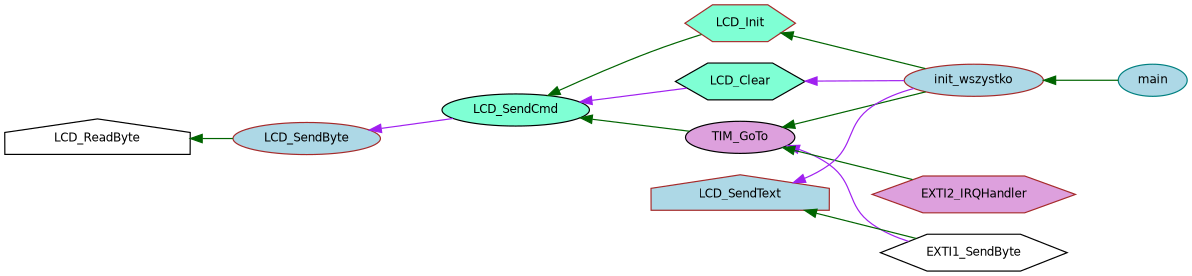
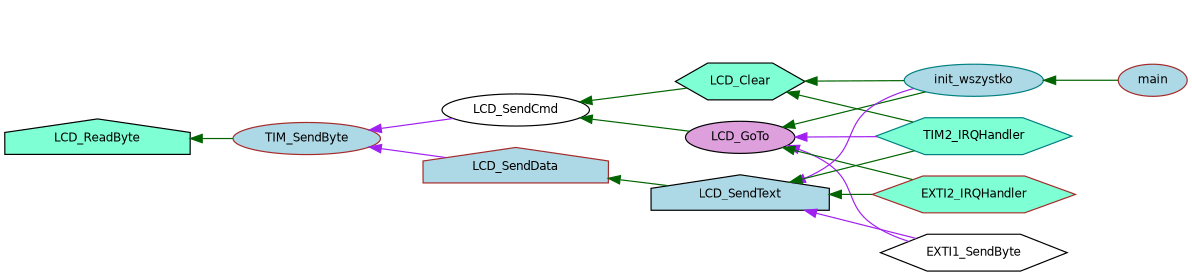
  digraph {
    rankdir=LR
    node [color=black fillcolor=lightblue fontname=Helvetica fontsize=10 shape=ellipse style=filled]
    edge [color=darkgreen dir=back fontname=Helvetica fontsize=10 labelfontname=Helvetica labelfontsize=10 style=solid]
-   n1 [fillcolor=white fontcolor=black height=0.2 label=LCD_ReadByte shape=house width=0.4]
-   n2 [color=brown height=0.2 label=LCD_SendByte width=0.4]
-   n3 [fillcolor=aquamarine height=0.2 label=LCD_SendCmd width=0.4]
+   n1 [fillcolor=aquamarine fontcolor=black height=0.2 label=LCD_ReadByte shape=house width=0.4]
+   n2 [color=brown height=0.2 label=TIM_SendByte width=0.4]
+   n3 [fillcolor=white height=0.2 label=LCD_SendCmd width=0.4]
+   n4 [color=brown height=0.2 label=LCD_SendData shape=house width=0.4]
    n5 [fillcolor=aquamarine height=0.2 label=LCD_Clear shape=hexagon width=0.4]
-   n6 [fillcolor=plum height=0.2 label=TIM_GoTo width=0.4]
-   n7 [color=brown fillcolor=aquamarine height=0.2 label=LCD_Init shape=hexagon width=0.4]
-   n8 [color=brown height=0.2 label=LCD_SendText shape=house width=0.4]
-   n9 [color=brown height=0.2 label=init_wszystko width=0.4]
+   n6 [fillcolor=plum height=0.2 label=LCD_GoTo width=0.4]
+   n8 [height=0.2 label=LCD_SendText shape=house width=0.4]
+   n9 [color=teal height=0.2 label=init_wszystko width=0.4]
+   n10 [color=teal fillcolor=aquamarine height=0.2 label=TIM2_IRQHandler shape=hexagon width=0.4]
    n11 [fillcolor=white height=0.2 label=EXTI1_SendByte shape=hexagon width=0.4]
-   n12 [color=brown fillcolor=plum height=0.2 label=EXTI2_IRQHandler shape=hexagon width=0.4]
-   n13 [color=teal height=0.2 label=main width=0.4]
+   n12 [color=brown fillcolor=aquamarine height=0.2 label=EXTI2_IRQHandler shape=hexagon width=0.4]
+   n13 [color=brown height=0.2 label=main width=0.4]
    n1 -> n2
    n2 -> n3 [color=purple]
-   n3 -> n5 [color=purple]
+   n2 -> n4 [color=purple]
+   n3 -> n5
    n3 -> n6
-   n3 -> n7
-   n5 -> n9 [color=purple]
+   n4 -> n8
+   n5 -> n9
+   n5 -> n10
    n6 -> n9
+   n6 -> n10 [color=purple]
    n6 -> n11 [color=purple]
    n6 -> n12
-   n7 -> n9
    n8 -> n9 [color=purple]
-   n8 -> n11
+   n8 -> n10
+   n8 -> n11 [color=purple]
+   n8 -> n12
    n9 -> n13
  }
